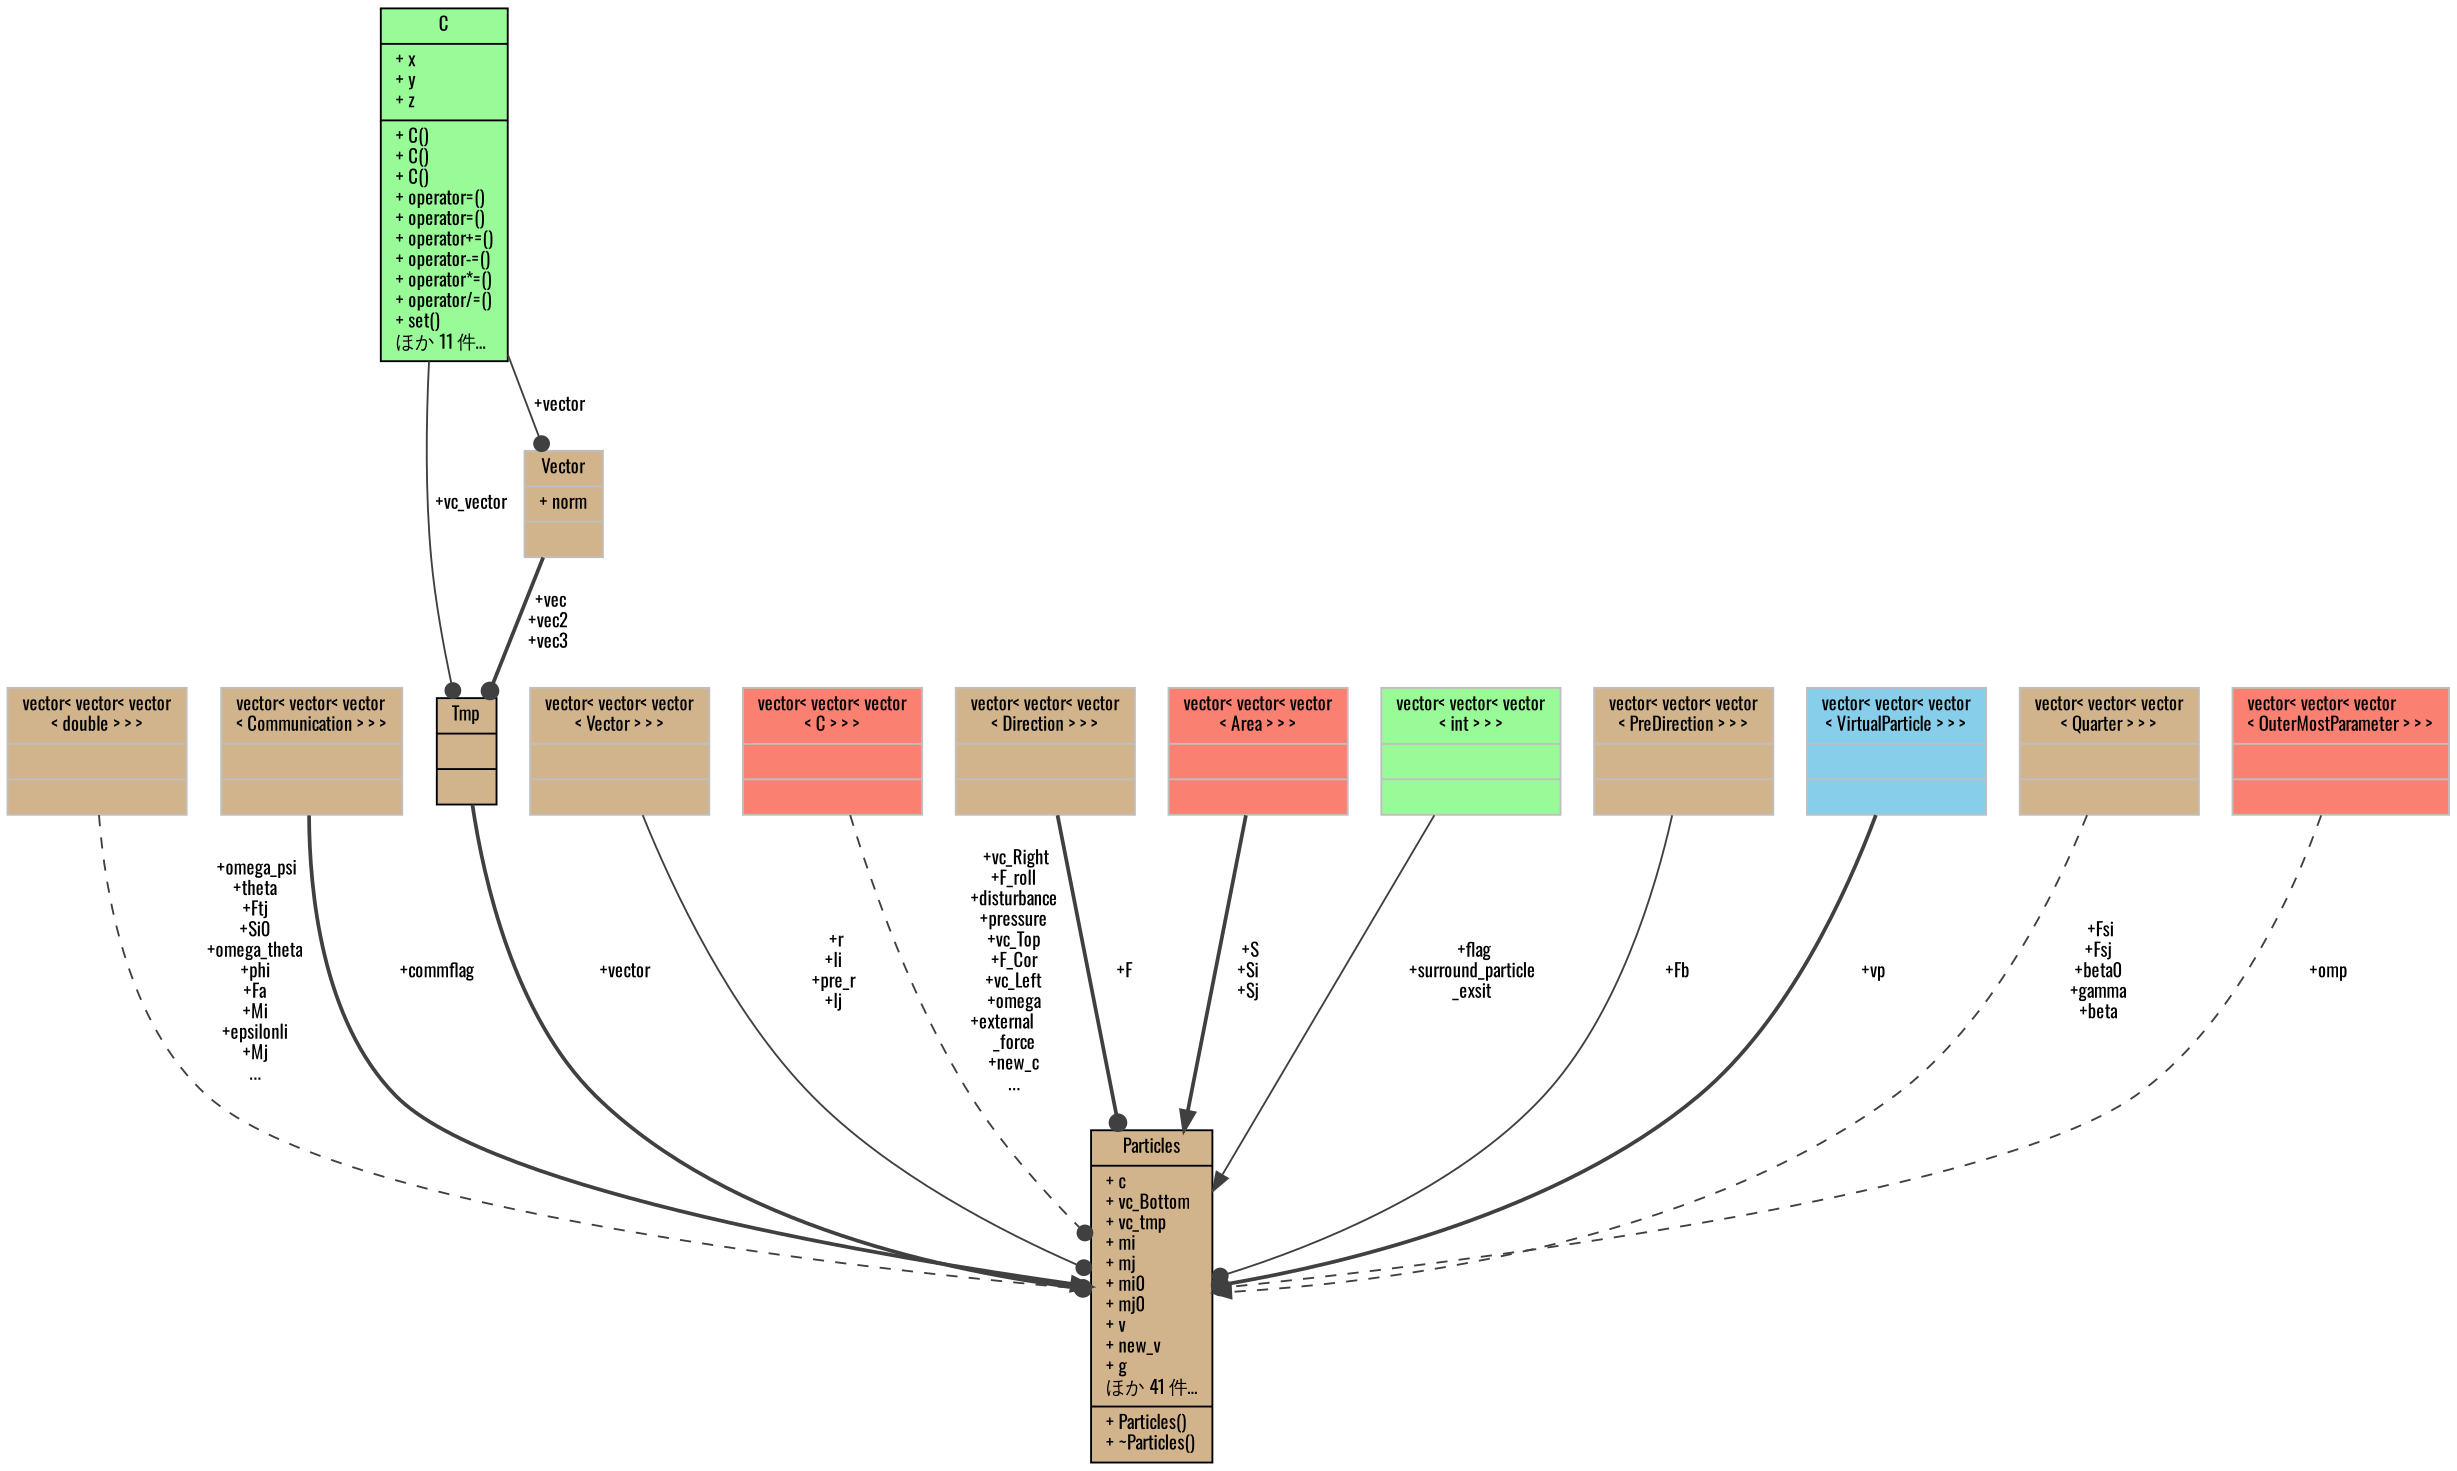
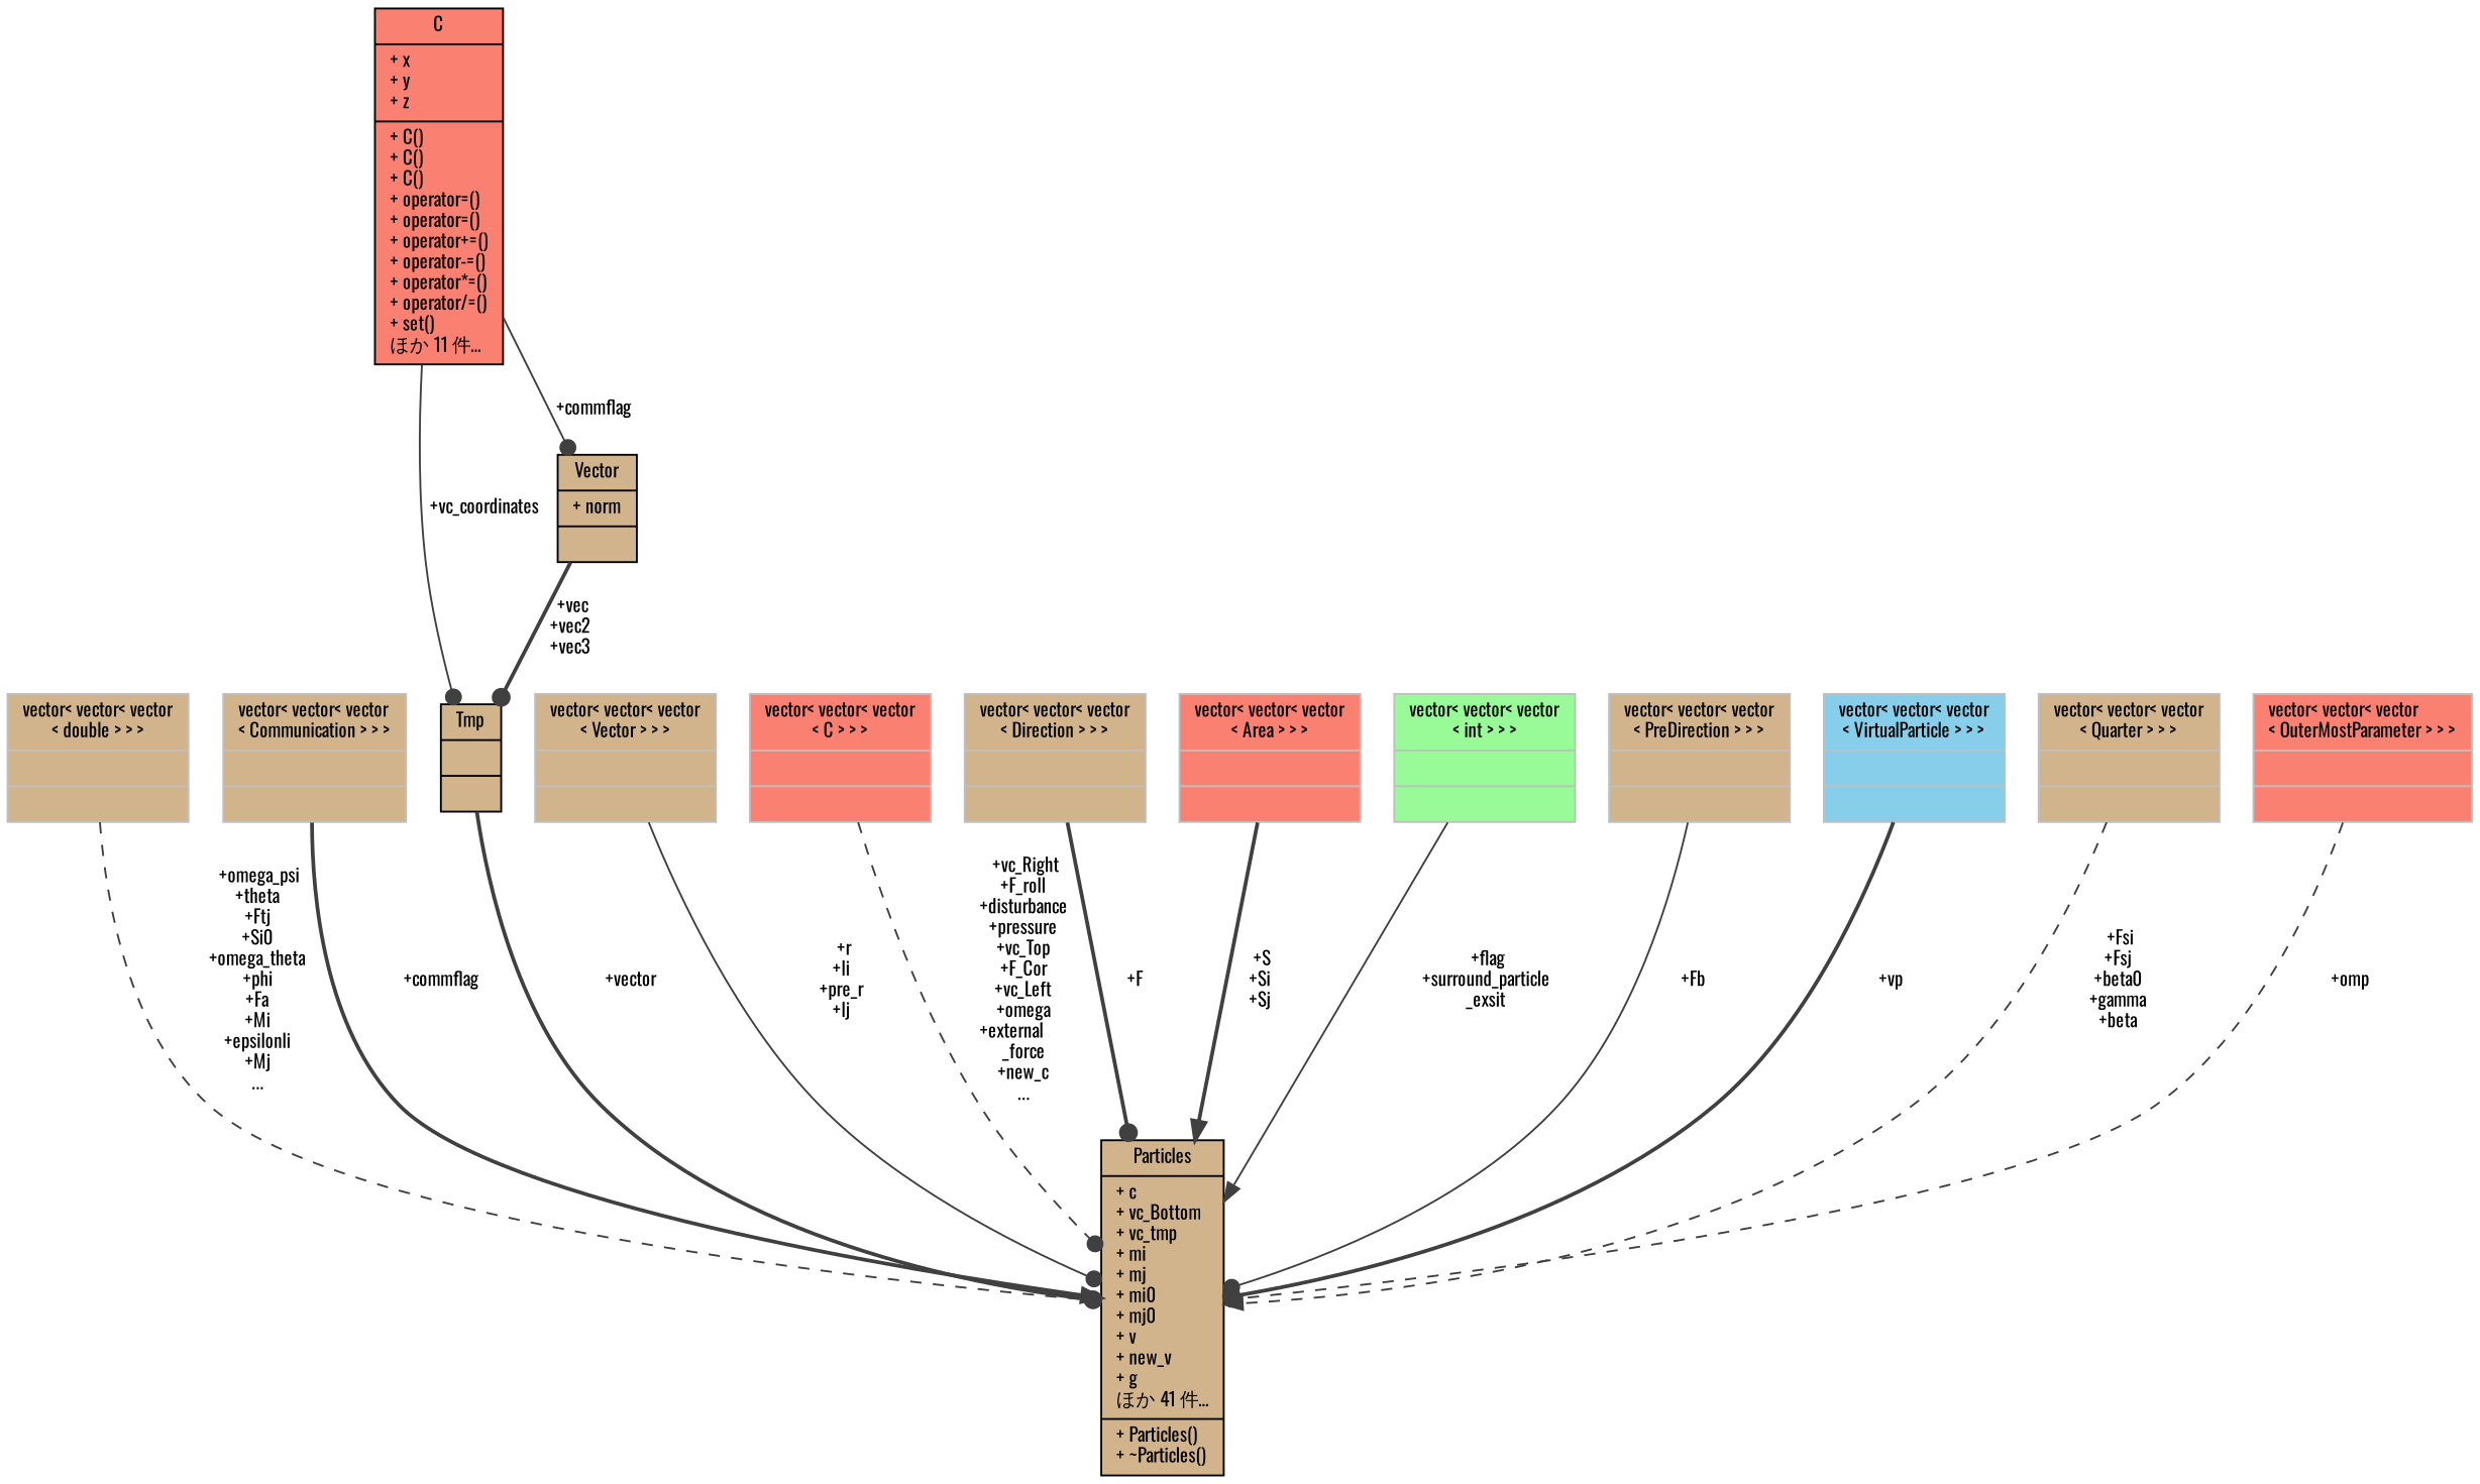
  digraph {
    fontname=Oswald
    node [color=grey75 fillcolor=tan fontname=Oswald fontsize=10 shape=record style=filled]
    edge [arrowhead=dot color=grey25 fontname=Oswald fontsize=10 labelfontname=Helvetica labelfontsize=10 style=bold]
    n1 [color=black fontcolor=black height=0.2 label="{Particles\n|+ c\l+ vc_Bottom\l+ vc_tmp\l+ mi\l+ mj\l+ mi0\l+ mj0\l+ v\l+ new_v\l+ g\lほか 41 件…\l|+ Particles()\l+ ~Particles()\l}" width=0.4]
    n2 [height=0.2 label="{vector\< vector\< vector\l\< double \> \> \>\n||}" width=0.4]
    n3 [height=0.2 label="{vector\< vector\< vector\l\< Communication \> \> \>\n||}" width=0.4]
    n4 [color=black height=0.2 label="{Tmp\n||}" width=0.4]
-   n5 [height=0.2 label="{Vector\n|+ norm\l|}" width=0.4]
-   n6 [color=black fillcolor=palegreen height=0.2 label="{C\n|+ x\l+ y\l+ z\l|+ C()\l+ C()\l+ C()\l+ operator=()\l+ operator=()\l+ operator+=()\l+ operator-=()\l+ operator*=()\l+ operator/=()\l+ set()\lほか 11 件…\l}" width=0.4]
+   n5 [color=black height=0.2 label="{Vector\n|+ norm\l|}" width=0.4]
+   n6 [color=black fillcolor=salmon height=0.2 label="{C\n|+ x\l+ y\l+ z\l|+ C()\l+ C()\l+ C()\l+ operator=()\l+ operator=()\l+ operator+=()\l+ operator-=()\l+ operator*=()\l+ operator/=()\l+ set()\lほか 11 件…\l}" width=0.4]
    n7 [height=0.2 label="{vector\< vector\< vector\l\< Vector \> \> \>\n||}" width=0.4]
    n8 [fillcolor=salmon height=0.2 label="{vector\< vector\< vector\l\< C \> \> \>\n||}" width=0.4]
    n9 [height=0.2 label="{vector\< vector\< vector\l\< Direction \> \> \>\n||}" width=0.4]
    n10 [fillcolor=salmon height=0.2 label="{vector\< vector\< vector\l\< Area \> \> \>\n||}" width=0.4]
    n11 [fillcolor=palegreen height=0.2 label="{vector\< vector\< vector\l\< int \> \> \>\n||}" width=0.4]
    n12 [height=0.2 label="{vector\< vector\< vector\l\< PreDirection \> \> \>\n||}" width=0.4]
    n13 [fillcolor=skyblue height=0.2 label="{vector\< vector\< vector\l\< VirtualParticle \> \> \>\n||}" width=0.4]
    n14 [height=0.2 label="{vector\< vector\< vector\l\< Quarter \> \> \>\n||}" width=0.4]
    n15 [fillcolor=salmon height=0.2 label="{vector\< vector\< vector\l\< OuterMostParameter \> \> \>\n||}" width=0.4]
    n2 -> n1 [label=" +omega_psi\n+theta\n+Ftj\n+Si0\n+omega_theta\n+phi\n+Fa\n+Mi\n+epsilonli\n+Mj\n..." style=dashed]
    n3 -> n1 [arrowhead=normal label=" +commflag"]
    n4 -> n1 [label=" +vector"]
    n5 -> n4 [label=" +vec\n+vec2\n+vec3"]
-   n6 -> n4 [label=" +vc_vector" style=solid]
-   n6 -> n5 [label=" +vector" style=solid]
+   n6 -> n4 [label=" +vc_coordinates" style=solid]
+   n6 -> n5 [label=" +commflag" style=solid]
    n7 -> n1 [label=" +r\n+li\n+pre_r\n+lj" style=solid]
    n8 -> n1 [label=" +vc_Right\n+F_roll\n+disturbance\n+pressure\n+vc_Top\n+F_Cor\n+vc_Left\n+omega\n+external\l_force\n+new_c\n..." style=dashed]
    n9 -> n1 [label=" +F"]
    n10 -> n1 [arrowhead=normal label=" +S\n+Si\n+Sj"]
    n11 -> n1 [arrowhead=normal label=" +flag\n+surround_particle\l_exsit" style=solid]
    n12 -> n1 [label=" +Fb" style=solid]
    n13 -> n1 [label=" +vp"]
    n14 -> n1 [arrowhead=normal label=" +Fsi\n+Fsj\n+beta0\n+gamma\n+beta" style=dashed]
    n15 -> n1 [label=" +omp" style=dashed]
  }
